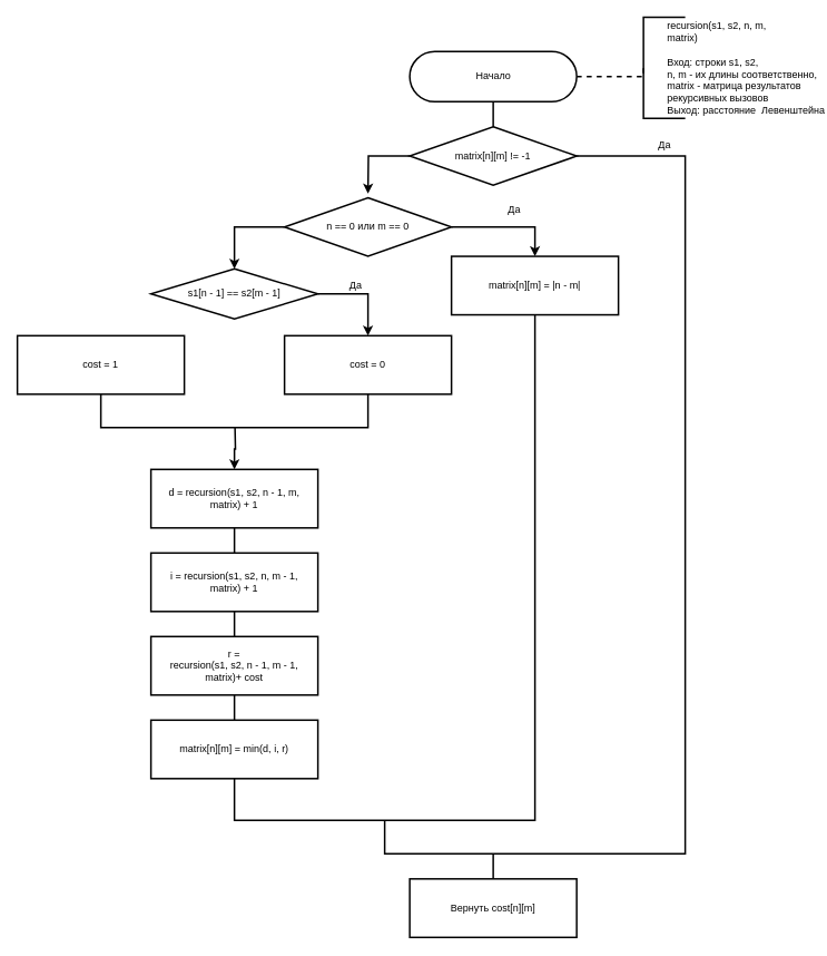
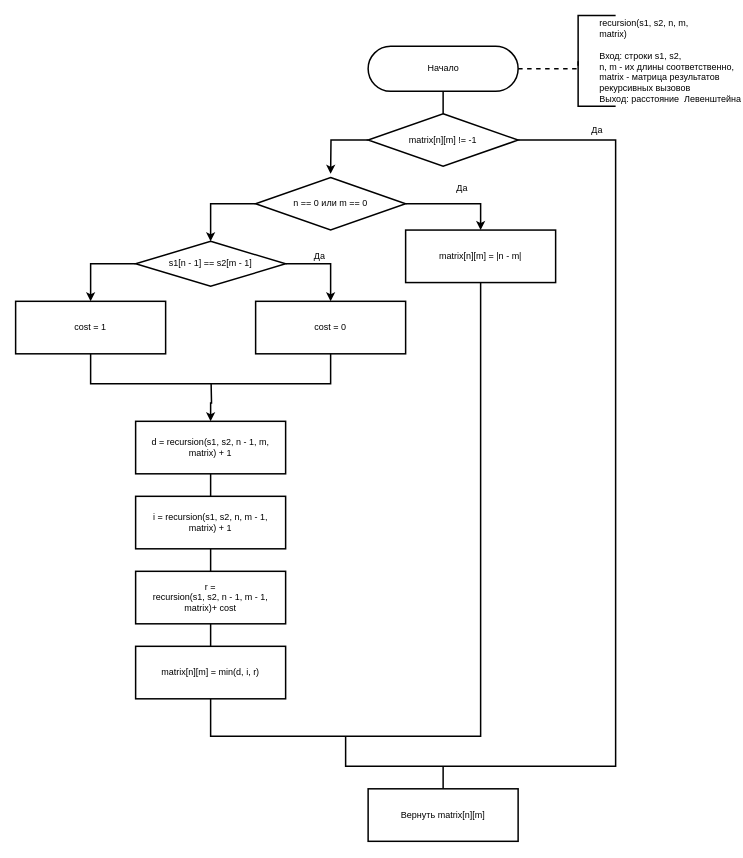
  <mxCell id="0" />
  <mxCell id="1" parent="0" />
  <mxCell id="2" style="edgeStyle=orthogonalEdgeStyle;rounded=0;orthogonalLoop=1;jettySize=auto;html=1;exitX=1;exitY=0.5;exitDx=0;exitDy=0;entryX=0.5;entryY=0;entryDx=0;entryDy=0;endArrow=classic;endFill=1;strokeWidth=2;" parent="1" source="4" target="6" edge="1"><mxGeometry relative="1" as="geometry" /></mxCell>
  <mxCell id="3" style="edgeStyle=orthogonalEdgeStyle;rounded=0;orthogonalLoop=1;jettySize=auto;html=1;exitX=0;exitY=0.5;exitDx=0;exitDy=0;entryX=0.5;entryY=0;entryDx=0;entryDy=0;strokeWidth=2;" edge="1" parent="1" source="4" target="27"><mxGeometry relative="1" as="geometry" /></mxCell>
  <mxCell id="4" value="&lt;font style=&quot;font-size: 12px&quot;&gt;n == 0 или m == 0&lt;/font&gt;" style="rhombus;whiteSpace=wrap;html=1;strokeWidth=2;" parent="1" vertex="1"><mxGeometry x="340" y="236.25" width="200" height="70" as="geometry" /></mxCell>
  <mxCell id="5" style="edgeStyle=orthogonalEdgeStyle;rounded=0;orthogonalLoop=1;jettySize=auto;html=1;exitX=0.5;exitY=1;exitDx=0;exitDy=0;entryX=0.5;entryY=1;entryDx=0;entryDy=0;endArrow=none;endFill=0;strokeWidth=2;" edge="1" parent="1" source="6" target="32"><mxGeometry relative="1" as="geometry"><Array as="points"><mxPoint x="640" y="981.25" /><mxPoint x="280" y="981.25" /></Array></mxGeometry></mxCell>
  <mxCell id="6" value="&lt;font&gt;matrix[n][m] = |n - m|&lt;br&gt;&lt;/font&gt;" style="rounded=0;whiteSpace=wrap;html=1;strokeWidth=2;" parent="1" vertex="1"><mxGeometry x="540" y="306.25" width="200" height="70" as="geometry" /></mxCell>
  <mxCell id="7" style="edgeStyle=orthogonalEdgeStyle;rounded=0;orthogonalLoop=1;jettySize=auto;html=1;exitX=0.5;exitY=1;exitDx=0;exitDy=0;entryX=0.5;entryY=0;entryDx=0;entryDy=0;strokeWidth=2;endArrow=none;endFill=0;" edge="1" parent="1" source="8" target="32"><mxGeometry relative="1" as="geometry" /></mxCell>
  <mxCell id="8" value="&lt;font style=&quot;font-size: 12px&quot;&gt;r = &lt;br&gt;recursion(s1, s2, n - 1, m - 1, matrix)+ cost&lt;br&gt;&lt;/font&gt;" style="rounded=0;whiteSpace=wrap;html=1;strokeWidth=2;" parent="1" vertex="1"><mxGeometry x="180" y="761.25" width="200" height="70" as="geometry" /></mxCell>
  <mxCell id="9" style="edgeStyle=orthogonalEdgeStyle;rounded=0;orthogonalLoop=1;jettySize=auto;html=1;exitX=0.5;exitY=1;exitDx=0;exitDy=0;entryX=0.5;entryY=0;entryDx=0;entryDy=0;endArrow=none;endFill=0;strokeWidth=2;" parent="1" source="10" target="8" edge="1"><mxGeometry relative="1" as="geometry" /></mxCell>
  <mxCell id="10" value="&lt;font style=&quot;font-size: 12px&quot;&gt;&lt;br&gt;i = recursion(s1, s2, n, m - 1, matrix)&amp;nbsp;+ 1&lt;br&gt;&lt;br&gt;&lt;/font&gt;" style="rounded=0;whiteSpace=wrap;html=1;strokeWidth=2;" parent="1" vertex="1"><mxGeometry x="180" y="661.25" width="200" height="70" as="geometry" /></mxCell>
  <mxCell id="11" style="edgeStyle=orthogonalEdgeStyle;rounded=0;orthogonalLoop=1;jettySize=auto;html=1;exitX=0.5;exitY=1;exitDx=0;exitDy=0;entryX=0.5;entryY=0;entryDx=0;entryDy=0;strokeWidth=2;endArrow=none;endFill=0;" parent="1" source="13" target="10" edge="1"><mxGeometry relative="1" as="geometry" /></mxCell>
  <mxCell id="12" style="edgeStyle=orthogonalEdgeStyle;rounded=0;orthogonalLoop=1;jettySize=auto;html=1;exitX=0.5;exitY=0;exitDx=0;exitDy=0;strokeWidth=2;entryX=0.5;entryY=0;entryDx=0;entryDy=0;" edge="1" parent="1" target="13"><mxGeometry relative="1" as="geometry"><mxPoint x="280.667" y="511.25" as="sourcePoint" /></mxGeometry></mxCell>
  <mxCell id="13" value="&lt;font style=&quot;font-size: 12px&quot;&gt;&lt;br&gt;d = recursion(s1, s2, n - 1, m, matrix)&amp;nbsp;+ 1&lt;br&gt;&lt;br&gt;&lt;/font&gt;" style="rounded=0;whiteSpace=wrap;html=1;strokeWidth=2;" parent="1" vertex="1"><mxGeometry x="180" y="561.25" width="200" height="70" as="geometry" /></mxCell>
  <mxCell id="14" style="edgeStyle=orthogonalEdgeStyle;rounded=0;orthogonalLoop=1;jettySize=auto;html=1;exitX=0.5;exitY=0;exitDx=0;exitDy=0;entryX=0.5;entryY=0;entryDx=0;entryDy=0;endArrow=none;endFill=0;strokeWidth=2;" parent="1" target="15" edge="1"><mxGeometry relative="1" as="geometry"><mxPoint x="590" y="1021.25" as="sourcePoint" /></mxGeometry></mxCell>
- <mxCell id="15" value="&lt;font style=&quot;font-size: 12px&quot;&gt;Вернуть cost[n][m]&lt;br&gt;&lt;/font&gt;" style="rounded=0;whiteSpace=wrap;html=1;strokeWidth=2;" parent="1" vertex="1"><mxGeometry x="490" y="1051.25" width="200" height="70" as="geometry" /></mxCell>
+ <mxCell id="15" value="&lt;font style=&quot;font-size: 12px&quot;&gt;Вернуть matrix[n][m]&lt;br&gt;&lt;/font&gt;" style="rounded=0;whiteSpace=wrap;html=1;strokeWidth=2;" parent="1" vertex="1"><mxGeometry x="490" y="1051.25" width="200" height="70" as="geometry" /></mxCell>
  <mxCell id="16" style="edgeStyle=orthogonalEdgeStyle;rounded=0;orthogonalLoop=1;jettySize=auto;html=1;entryX=0;entryY=0.5;entryDx=0;entryDy=0;entryPerimeter=0;endArrow=none;endFill=0;strokeWidth=2;dashed=1;exitX=1;exitY=0.5;exitDx=0;exitDy=0;exitPerimeter=0;" parent="1" source="17" target="18" edge="1"><mxGeometry relative="1" as="geometry"><mxPoint x="740" y="161.25" as="sourcePoint" /><Array as="points"><mxPoint x="710" y="91.25" /><mxPoint x="710" y="91.25" /></Array></mxGeometry></mxCell>
  <mxCell id="17" value="&lt;font style=&quot;font-size: 12px&quot;&gt;Начало&lt;/font&gt;" style="html=1;dashed=0;whitespace=wrap;shape=mxgraph.dfd.start;strokeWidth=2;" parent="1" vertex="1"><mxGeometry x="490" y="61.25" width="200" height="60" as="geometry" /></mxCell>
  <mxCell id="18" value="&lt;div&gt;&lt;span style=&quot;white-space: pre&quot;&gt;&#09;&lt;/span&gt;recursion(s1, s2, n, m,&amp;nbsp;&lt;/div&gt;&lt;div&gt;&lt;span style=&quot;white-space: pre&quot;&gt;&#09;&lt;/span&gt;matrix)&lt;/div&gt;&lt;div&gt;&lt;span&gt;&lt;br&gt;&lt;/span&gt;&lt;/div&gt;&lt;span style=&quot;white-space: pre&quot;&gt;&#09;&lt;/span&gt;Вход: строки s1, s2,&amp;nbsp;&lt;br&gt;&lt;span style=&quot;white-space: pre&quot;&gt;&#09;&lt;/span&gt;n, m - их длины соответственно,&lt;br&gt;&lt;span style=&quot;white-space: pre&quot;&gt;&#09;&lt;/span&gt;matrix - матрица результатов&lt;br&gt;&lt;span style=&quot;white-space: pre&quot;&gt;&#09;&lt;/span&gt;рекурсивных вызовов&lt;br&gt;&lt;span style=&quot;white-space: pre&quot;&gt;&#09;&lt;/span&gt;Выход: расстояние&amp;nbsp; Левенштейна" style="strokeWidth=2;html=1;shape=mxgraph.flowchart.annotation_1;align=left;pointerEvents=1;" parent="1" vertex="1"><mxGeometry x="770" y="20" width="50" height="121.25" as="geometry" /></mxCell>
  <mxCell id="19" value="Да" style="text;html=1;align=center;verticalAlign=middle;resizable=0;points=[];autosize=1;strokeColor=none;" vertex="1" parent="1"><mxGeometry x="600" y="241.25" width="30" height="20" as="geometry" /></mxCell>
  <mxCell id="20" style="edgeStyle=orthogonalEdgeStyle;rounded=0;orthogonalLoop=1;jettySize=auto;html=1;exitX=0;exitY=0.5;exitDx=0;exitDy=0;endArrow=classic;endFill=1;strokeWidth=2;" edge="1" parent="1" source="22"><mxGeometry relative="1" as="geometry"><mxPoint x="440" y="231.25" as="targetPoint" /></mxGeometry></mxCell>
  <mxCell id="21" style="edgeStyle=orthogonalEdgeStyle;rounded=0;orthogonalLoop=1;jettySize=auto;html=1;exitX=1;exitY=0.5;exitDx=0;exitDy=0;endArrow=none;endFill=0;strokeWidth=2;" edge="1" parent="1" source="22"><mxGeometry relative="1" as="geometry"><mxPoint x="460" y="981.25" as="targetPoint" /><Array as="points"><mxPoint x="820" y="186.25" /><mxPoint x="820" y="1021.25" /><mxPoint x="460" y="1021.25" /></Array></mxGeometry></mxCell>
  <mxCell id="22" value="matrix[n][m] != -1" style="rhombus;whiteSpace=wrap;html=1;strokeWidth=2;" vertex="1" parent="1"><mxGeometry x="490" y="151.25" width="200" height="70" as="geometry" /></mxCell>
  <mxCell id="23" style="edgeStyle=orthogonalEdgeStyle;rounded=0;orthogonalLoop=1;jettySize=auto;html=1;exitX=0.5;exitY=1;exitDx=0;exitDy=0;entryX=0.5;entryY=0;entryDx=0;entryDy=0;endArrow=none;endFill=0;strokeWidth=2;" edge="1" parent="1" target="22"><mxGeometry relative="1" as="geometry"><mxPoint x="590" y="121.25" as="sourcePoint" /></mxGeometry></mxCell>
  <mxCell id="24" value="Да" style="text;html=1;align=center;verticalAlign=middle;resizable=0;points=[];autosize=1;strokeColor=none;" vertex="1" parent="1"><mxGeometry x="780" y="162.5" width="30" height="20" as="geometry" /></mxCell>
+ <mxCell id="25" style="edgeStyle=orthogonalEdgeStyle;rounded=0;orthogonalLoop=1;jettySize=auto;html=1;exitX=0;exitY=0.5;exitDx=0;exitDy=0;entryX=0.5;entryY=0;entryDx=0;entryDy=0;endArrow=classic;endFill=1;strokeWidth=2;" edge="1" parent="1" source="27" target="30"><mxGeometry relative="1" as="geometry" /></mxCell>
  <mxCell id="26" style="edgeStyle=orthogonalEdgeStyle;rounded=0;orthogonalLoop=1;jettySize=auto;html=1;exitX=1;exitY=0.5;exitDx=0;exitDy=0;entryX=0.5;entryY=0;entryDx=0;entryDy=0;endArrow=classic;endFill=1;strokeWidth=2;" edge="1" parent="1" source="27" target="28"><mxGeometry relative="1" as="geometry" /></mxCell>
  <mxCell id="27" value="&lt;font style=&quot;font-size: 12px&quot;&gt;s1[n - 1] == s2[m - 1]&lt;/font&gt;" style="rhombus;whiteSpace=wrap;html=1;strokeWidth=2;" vertex="1" parent="1"><mxGeometry x="180" y="321.25" width="200" height="60" as="geometry" /></mxCell>
  <mxCell id="28" value="&lt;font&gt;&lt;font style=&quot;font-size: 12px&quot;&gt;cost = 0&lt;/font&gt;&lt;br&gt;&lt;/font&gt;" style="rounded=0;whiteSpace=wrap;html=1;strokeWidth=2;" vertex="1" parent="1"><mxGeometry x="340" y="401.25" width="200" height="70" as="geometry" /></mxCell>
  <mxCell id="29" style="edgeStyle=orthogonalEdgeStyle;rounded=0;orthogonalLoop=1;jettySize=auto;html=1;exitX=0.5;exitY=1;exitDx=0;exitDy=0;entryX=0.5;entryY=1;entryDx=0;entryDy=0;endArrow=none;endFill=0;strokeWidth=2;" edge="1" parent="1" source="30" target="28"><mxGeometry relative="1" as="geometry"><Array as="points"><mxPoint x="120" y="511.25" /><mxPoint x="440" y="511.25" /></Array></mxGeometry></mxCell>
  <mxCell id="30" value="&lt;font&gt;&lt;font style=&quot;font-size: 12px&quot;&gt;cost = 1&lt;/font&gt;&lt;br&gt;&lt;/font&gt;" style="rounded=0;whiteSpace=wrap;html=1;strokeWidth=2;" vertex="1" parent="1"><mxGeometry x="20" y="401.25" width="200" height="70" as="geometry" /></mxCell>
  <mxCell id="31" value="Да" style="text;html=1;align=center;verticalAlign=middle;resizable=0;points=[];autosize=1;strokeColor=none;" vertex="1" parent="1"><mxGeometry x="410" y="331.25" width="30" height="20" as="geometry" /></mxCell>
  <mxCell id="32" value="&lt;font style=&quot;font-size: 12px&quot;&gt;matrix[n][m] = min(d, i, r)&lt;br&gt;&lt;/font&gt;" style="rounded=0;whiteSpace=wrap;html=1;strokeWidth=2;" vertex="1" parent="1"><mxGeometry x="180" y="861.25" width="200" height="70" as="geometry" /></mxCell>
